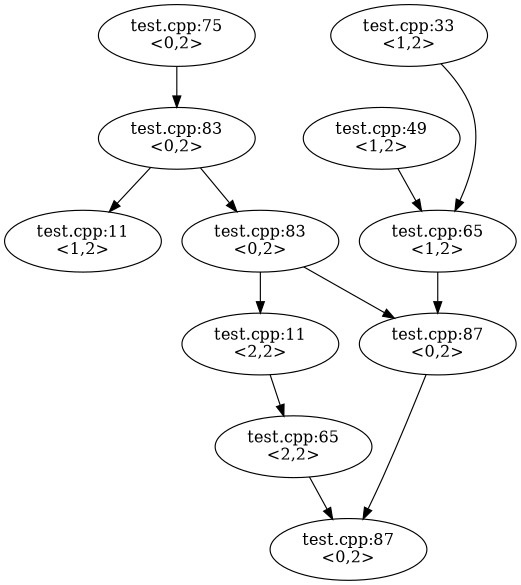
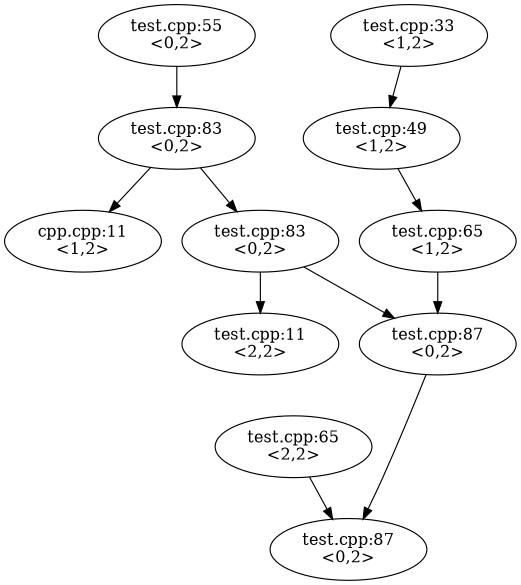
  digraph {
-   n1 [label="test.cpp:75\n<0,2>"]
+   n1 [label="test.cpp:55\n<0,2>"]
    n2 [label="test.cpp:83\n<0,2>"]
-   n3 [label="test.cpp:11\n<1,2>"]
+   n3 [label="cpp.cpp:11\n<1,2>"]
    n4 [label="test.cpp:83\n<0,2>"]
    n5 [label="test.cpp:11\n<2,2>"]
    n6 [label="test.cpp:87\n<0,2>"]
    n7 [label="test.cpp:33\n<1,2>"]
    n8 [label="test.cpp:49\n<1,2>"]
    n9 [label="test.cpp:65\n<2,2>"]
    n10 [label="test.cpp:87\n<0,2>"]
    n11 [label="test.cpp:65\n<1,2>"]
    n1 -> n2
    n2 -> n3
    n2 -> n4
    n4 -> n5
    n4 -> n6
-   n5 -> n9
    n6 -> n10
-   n7 -> n11
+   n7 -> n8
    n8 -> n11
    n9 -> n10
    n11 -> n6
  }
